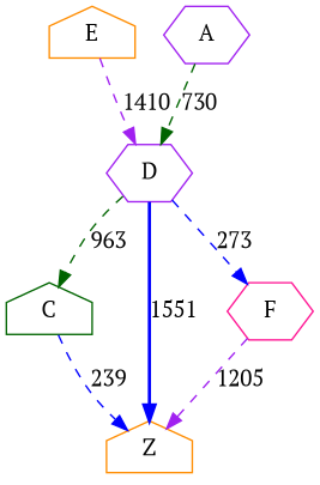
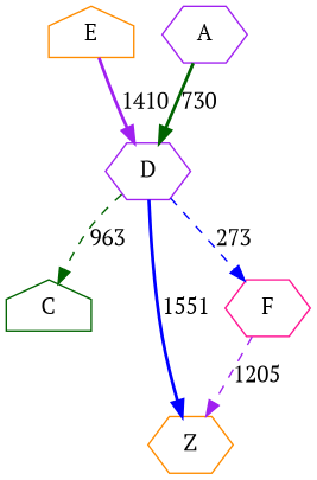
  digraph {
    fontname="PT Serif"
    rankdir=TB
    node [color=purple fontname="PT Serif" shape=hexagon]
    edge [color=blue fontname="PT Serif" style=dashed]
    D
    E [color=darkorange shape=house]
    A
    C [color=darkgreen shape=house]
-   Z [color=darkorange shape=house]
+   Z [color=darkorange]
    F [color=deeppink]
    D -> C [color=darkgreen label=963]
    D -> Z [label=1551 style=bold]
    D -> F [label=273]
-   E -> D [color=purple label=1410]
-   A -> D [color=darkgreen label=730]
-   C -> Z [label=239]
+   E -> D [color=purple label=1410 style=bold]
+   A -> D [color=darkgreen label=730 style=bold]
    F -> Z [color=purple label=1205]
  }
